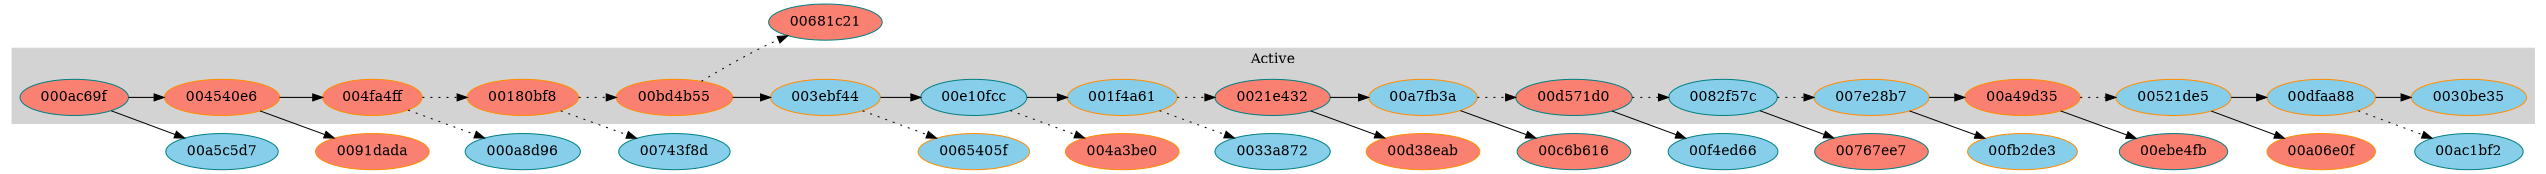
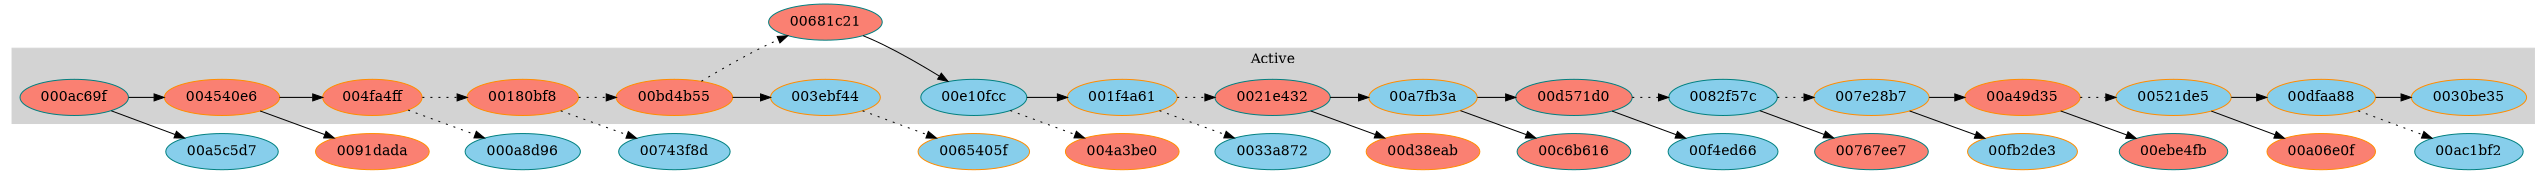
  digraph {
    rankdir=LR
    node [color=darkorange fillcolor=skyblue style=filled]
    edge [style=solid]
    "000ac69f" [color=teal fillcolor=salmon]
    "004540e6" [fillcolor=salmon]
    "004fa4ff" [fillcolor=salmon]
    "00180bf8" [fillcolor=salmon]
    "00bd4b55" [fillcolor=salmon]
    "003ebf44"
    "00e10fcc" [color=teal]
    "001f4a61"
    "0021e432" [color=teal fillcolor=salmon]
    "00a7fb3a"
    "00d571d0" [color=teal fillcolor=salmon]
    "0082f57c" [color=teal]
    "007e28b7"
    "00a49d35" [fillcolor=salmon]
    "00521de5"
    "00dfaa88"
    "0030be35"
    "00a5c5d7" [color=teal]
    "0091dada" [fillcolor=salmon]
    "000a8d96" [color=teal]
    "00743f8d" [color=teal]
    "00681c21" [color=teal fillcolor=salmon]
    "0065405f"
    "004a3be0" [fillcolor=salmon]
    "0033a872" [color=teal]
    "00d38eab" [fillcolor=salmon]
    "00c6b616" [color=teal fillcolor=salmon]
    "00f4ed66" [color=teal]
    "00767ee7" [color=teal fillcolor=salmon]
    "00fb2de3"
    "00ebe4fb" [color=teal fillcolor=salmon]
    "00a06e0f" [fillcolor=salmon]
    "00ac1bf2" [color=teal]
    subgraph cluster_1 {
      color=lightgrey
      label=Active
      style=filled
      "000ac69f"
      "004540e6"
      "004fa4ff"
      "00180bf8"
      "00bd4b55"
      "003ebf44"
      "00e10fcc"
      "001f4a61"
      "0021e432"
      "00a7fb3a"
      "00d571d0"
      "0082f57c"
      "007e28b7"
      "00a49d35"
      "00521de5"
      "00dfaa88"
      "0030be35"
    }
    subgraph cluster_2 {
      color=lightgrey
      label=Orphans
      style=filled
    }
    "000ac69f" -> "004540e6"
    "000ac69f" -> "00a5c5d7"
    "004540e6" -> "004fa4ff"
    "004540e6" -> "0091dada"
    "004fa4ff" -> "00180bf8" [style=dotted]
    "004fa4ff" -> "000a8d96" [style=dotted]
    "00180bf8" -> "00bd4b55" [style=dotted]
    "00180bf8" -> "00743f8d" [style=dotted]
    "00bd4b55" -> "003ebf44"
    "00bd4b55" -> "00681c21" [style=dotted]
-   "003ebf44" -> "00e10fcc"
+   "00681c21" -> "00e10fcc"
    "003ebf44" -> "0065405f" [style=dotted]
    "00e10fcc" -> "001f4a61"
    "00e10fcc" -> "004a3be0" [style=dotted]
    "001f4a61" -> "0021e432" [style=dotted]
    "001f4a61" -> "0033a872" [style=dotted]
    "0021e432" -> "00a7fb3a"
    "0021e432" -> "00d38eab"
-   "00a7fb3a" -> "00d571d0" [style=dotted]
+   "00a7fb3a" -> "00d571d0"
    "00a7fb3a" -> "00c6b616"
    "00d571d0" -> "0082f57c" [style=dotted]
    "00d571d0" -> "00f4ed66"
    "0082f57c" -> "007e28b7" [style=dotted]
    "0082f57c" -> "00767ee7"
    "007e28b7" -> "00a49d35"
    "007e28b7" -> "00fb2de3"
    "00a49d35" -> "00521de5" [style=dotted]
    "00a49d35" -> "00ebe4fb"
    "00521de5" -> "00dfaa88"
    "00521de5" -> "00a06e0f"
    "00dfaa88" -> "0030be35"
    "00dfaa88" -> "00ac1bf2" [style=dotted]
  }
